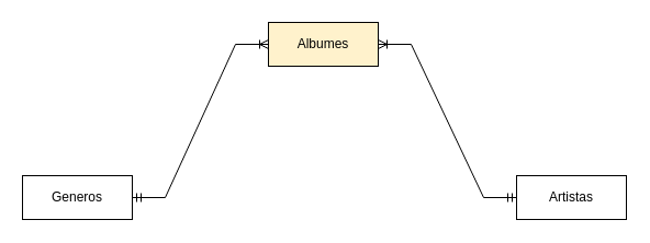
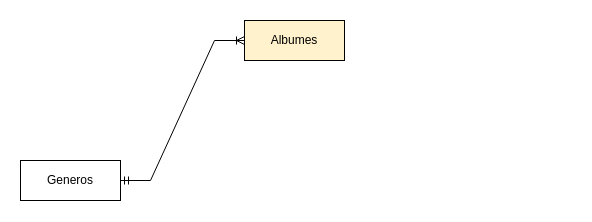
  <mxCell id="0" />
  <mxCell id="1" parent="0" />
  <mxCell id="2" value="Albumes" style="whiteSpace=wrap;html=1;align=center;fillColor=#fff2cc;" parent="1" vertex="1"><mxGeometry x="244" y="20" width="100" height="40" as="geometry" /></mxCell>
  <mxCell id="3" value="Generos" style="whiteSpace=wrap;html=1;align=center;" parent="1" vertex="1"><mxGeometry x="20" y="160" width="100" height="40" as="geometry" /></mxCell>
- <mxCell id="4" value="Artistas" style="whiteSpace=wrap;html=1;align=center;" parent="1" vertex="1"><mxGeometry x="470" y="160" width="100" height="40" as="geometry" /></mxCell>
  <mxCell id="5" value="" style="edgeStyle=entityRelationEdgeStyle;fontSize=12;html=1;endArrow=ERoneToMany;startArrow=ERmandOne;rounded=0;exitX=1;exitY=0.5;exitDx=0;exitDy=0;" parent="1" source="3" target="2" edge="1"><mxGeometry width="100" height="100" relative="1" as="geometry"><mxPoint x="160" y="190" as="sourcePoint" /><mxPoint x="300" y="160" as="targetPoint" /></mxGeometry></mxCell>
- <mxCell id="6" value="" style="edgeStyle=entityRelationEdgeStyle;fontSize=12;html=1;endArrow=ERoneToMany;startArrow=ERmandOne;rounded=0;" parent="1" source="4" target="2" edge="1"><mxGeometry width="100" height="100" relative="1" as="geometry"><mxPoint x="240" y="230" as="sourcePoint" /><mxPoint x="340" y="130" as="targetPoint" /></mxGeometry></mxCell>
